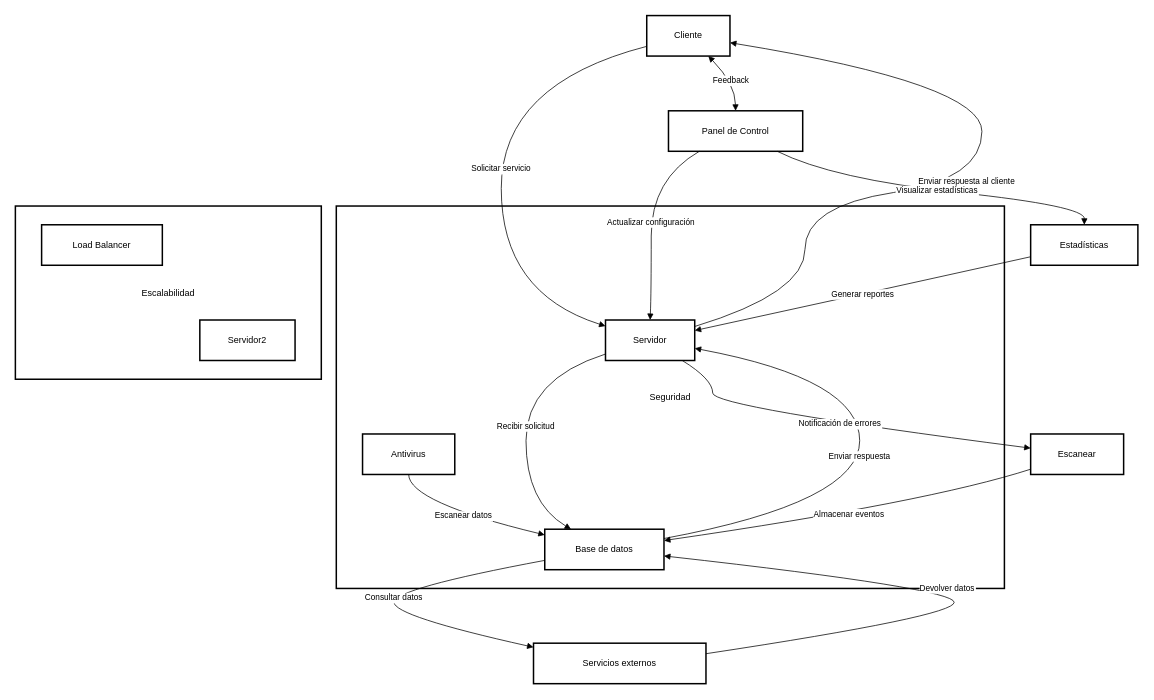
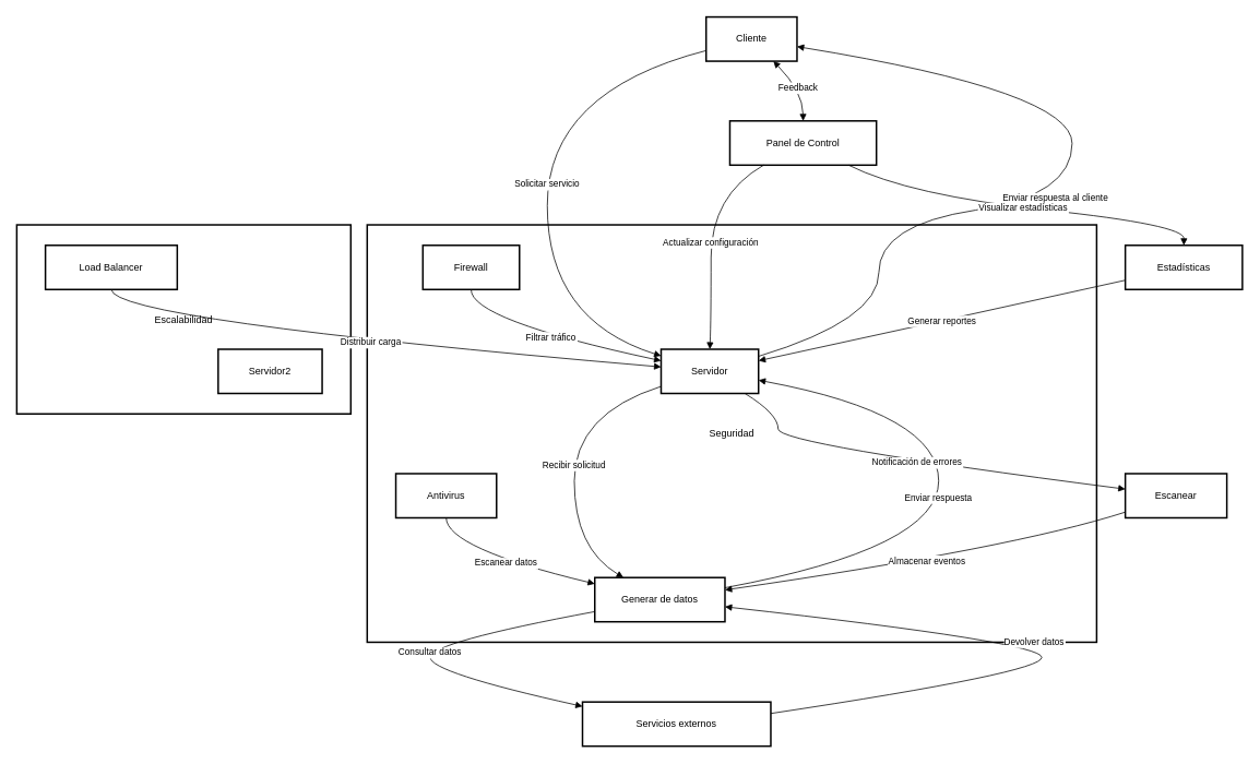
  <mxCell id="0" />
  <mxCell id="1" parent="0" />
  <mxCell id="2" value="Escalabilidad" style="whiteSpace=wrap;strokeWidth=2;" vertex="1" parent="1"><mxGeometry x="20" y="274" width="408" height="231" as="geometry" /></mxCell>
  <mxCell id="3" value="Seguridad" style="whiteSpace=wrap;strokeWidth=2;" vertex="1" parent="1"><mxGeometry x="448" y="274" width="891" height="510" as="geometry" /></mxCell>
  <mxCell id="4" value="Cliente" style="whiteSpace=wrap;strokeWidth=2;" vertex="1" parent="1"><mxGeometry x="862" y="20" width="111" height="54" as="geometry" /></mxCell>
  <mxCell id="5" value="Servidor" style="whiteSpace=wrap;strokeWidth=2;" vertex="1" parent="1"><mxGeometry x="807" y="426" width="119" height="54" as="geometry" /></mxCell>
- <mxCell id="6" value="Base de datos" style="whiteSpace=wrap;strokeWidth=2;" vertex="1" parent="1"><mxGeometry x="726" y="705" width="159" height="54" as="geometry" /></mxCell>
+ <mxCell id="6" value="Generar de datos" style="whiteSpace=wrap;strokeWidth=2;" vertex="1" parent="1"><mxGeometry x="726" y="705" width="159" height="54" as="geometry" /></mxCell>
  <mxCell id="7" value="Servicios externos" style="whiteSpace=wrap;strokeWidth=2;" vertex="1" parent="1"><mxGeometry x="711" y="857" width="230" height="54" as="geometry" /></mxCell>
  <mxCell id="8" value="Panel de Control" style="whiteSpace=wrap;strokeWidth=2;" vertex="1" parent="1"><mxGeometry x="891" y="147" width="179" height="54" as="geometry" /></mxCell>
  <mxCell id="9" value="Estadísticas" style="whiteSpace=wrap;strokeWidth=2;" vertex="1" parent="1"><mxGeometry x="1374" y="299" width="143" height="54" as="geometry" /></mxCell>
  <mxCell id="10" value="Escanear" style="whiteSpace=wrap;strokeWidth=2;" vertex="1" parent="1"><mxGeometry x="1374" y="578" width="124" height="54" as="geometry" /></mxCell>
+ <mxCell id="11" value="Firewall" style="whiteSpace=wrap;strokeWidth=2;" vertex="1" parent="1"><mxGeometry x="516" y="299" width="118" height="54" as="geometry" /></mxCell>
  <mxCell id="12" value="Antivirus" style="whiteSpace=wrap;strokeWidth=2;" vertex="1" parent="1"><mxGeometry x="483" y="578" width="123" height="54" as="geometry" /></mxCell>
  <mxCell id="13" value="Load Balancer" style="whiteSpace=wrap;strokeWidth=2;" vertex="1" parent="1"><mxGeometry x="55" y="299" width="161" height="54" as="geometry" /></mxCell>
  <mxCell id="14" value="Servidor2" style="whiteSpace=wrap;strokeWidth=2;" vertex="1" parent="1"><mxGeometry x="266" y="426" width="127" height="54" as="geometry" /></mxCell>
  <mxCell id="15" value="Solicitar servicio" style="curved=1;startArrow=none;endArrow=block;exitX=0;exitY=0.76;entryX=0;entryY=0.15;" edge="1" parent="1" source="4" target="5"><mxGeometry relative="1" as="geometry"><Array as="points"><mxPoint x="668" y="111" /><mxPoint x="668" y="390" /></Array></mxGeometry></mxCell>
  <mxCell id="16" value="Recibir solicitud" style="curved=1;startArrow=none;endArrow=block;exitX=0;exitY=0.84;entryX=0.22;entryY=0;" edge="1" parent="1" source="5" target="6"><mxGeometry relative="1" as="geometry"><Array as="points"><mxPoint x="701" y="505" /><mxPoint x="701" y="669" /></Array></mxGeometry></mxCell>
  <mxCell id="17" value="Consultar datos" style="curved=1;startArrow=none;endArrow=block;exitX=0;exitY=0.77;entryX=0;entryY=0.1;" edge="1" parent="1" source="6" target="7"><mxGeometry relative="1" as="geometry"><Array as="points"><mxPoint x="525" y="784" /><mxPoint x="525" y="821" /></Array></mxGeometry></mxCell>
  <mxCell id="18" value="Devolver datos" style="curved=1;startArrow=none;endArrow=block;exitX=1;exitY=0.26;entryX=1;entryY=0.66;" edge="1" parent="1" source="7" target="6"><mxGeometry relative="1" as="geometry"><Array as="points"><mxPoint x="1272" y="821" /><mxPoint x="1272" y="784" /></Array></mxGeometry></mxCell>
  <mxCell id="19" value="Enviar respuesta" style="curved=1;startArrow=none;endArrow=block;exitX=1;exitY=0.23;entryX=1;entryY=0.7;" edge="1" parent="1" source="6" target="5"><mxGeometry relative="1" as="geometry"><Array as="points"><mxPoint x="1146" y="669" /><mxPoint x="1146" y="505" /></Array></mxGeometry></mxCell>
  <mxCell id="20" value="Enviar respuesta al cliente" style="curved=1;startArrow=none;endArrow=block;exitX=1;exitY=0.16;entryX=1;entryY=0.67;" edge="1" parent="1" source="5" target="4"><mxGeometry relative="1" as="geometry"><Array as="points"><mxPoint x="1073" y="390" /><mxPoint x="1073" y="274" /><mxPoint x="1309" y="238" /><mxPoint x="1309" y="111" /></Array></mxGeometry></mxCell>
  <mxCell id="21" value="Feedback" style="curved=1;startArrow=block;endArrow=block;exitX=0.74;exitY=1;entryX=0.5;entryY=0;" edge="1" parent="1" source="4" target="8"><mxGeometry relative="1" as="geometry"><Array as="points"><mxPoint x="980" y="111" /></Array></mxGeometry></mxCell>
  <mxCell id="22" value="Actualizar configuración" style="curved=1;startArrow=none;endArrow=block;exitX=0.23;exitY=1;entryX=0.5;entryY=0;" edge="1" parent="1" source="8" target="5"><mxGeometry relative="1" as="geometry"><Array as="points"><mxPoint x="868" y="238" /><mxPoint x="868" y="390" /></Array></mxGeometry></mxCell>
  <mxCell id="23" value="Visualizar estadísticas" style="curved=1;startArrow=none;endArrow=block;exitX=0.81;exitY=1;entryX=0.5;entryY=0;" edge="1" parent="1" source="8" target="9"><mxGeometry relative="1" as="geometry"><Array as="points"><mxPoint x="1110" y="238" /><mxPoint x="1446" y="274" /></Array></mxGeometry></mxCell>
  <mxCell id="24" value="Generar reportes" style="curved=1;startArrow=none;endArrow=block;exitX=0;exitY=0.79;entryX=1;entryY=0.26;" edge="1" parent="1" source="9" target="5"><mxGeometry relative="1" as="geometry"><Array as="points"><mxPoint x="1156" y="390" /></Array></mxGeometry></mxCell>
  <mxCell id="25" value="Notificación de errores" style="curved=1;startArrow=none;endArrow=block;exitX=0.86;exitY=1;entryX=0;entryY=0.35;" edge="1" parent="1" source="5" target="10"><mxGeometry relative="1" as="geometry"><Array as="points"><mxPoint x="950" y="505" /><mxPoint x="950" y="542" /></Array></mxGeometry></mxCell>
  <mxCell id="26" value="Almacenar eventos" style="curved=1;startArrow=none;endArrow=block;exitX=0;exitY=0.87;entryX=1;entryY=0.28;" edge="1" parent="1" source="10" target="6"><mxGeometry relative="1" as="geometry"><Array as="points"><mxPoint x="1237" y="669" /></Array></mxGeometry></mxCell>
+ <mxCell id="27" value="Filtrar tráfico" style="curved=1;startArrow=none;endArrow=block;exitX=0.5;exitY=1;entryX=0;entryY=0.26;" edge="1" parent="1" source="11" target="5"><mxGeometry relative="1" as="geometry"><Array as="points"><mxPoint x="574" y="390" /></Array></mxGeometry></mxCell>
  <mxCell id="28" value="Escanear datos" style="curved=1;startArrow=none;endArrow=block;exitX=0.5;exitY=1;entryX=0;entryY=0.14;" edge="1" parent="1" source="12" target="6"><mxGeometry relative="1" as="geometry"><Array as="points"><mxPoint x="545" y="669" /></Array></mxGeometry></mxCell>
+ <mxCell id="29" value="Distribuir carga" style="curved=1;startArrow=none;endArrow=block;exitX=0.5;exitY=1;entryX=0;entryY=0.4;" edge="1" parent="1" source="13" target="5"><mxGeometry relative="1" as="geometry"><Array as="points"><mxPoint x="136" y="390" /></Array></mxGeometry></mxCell>
